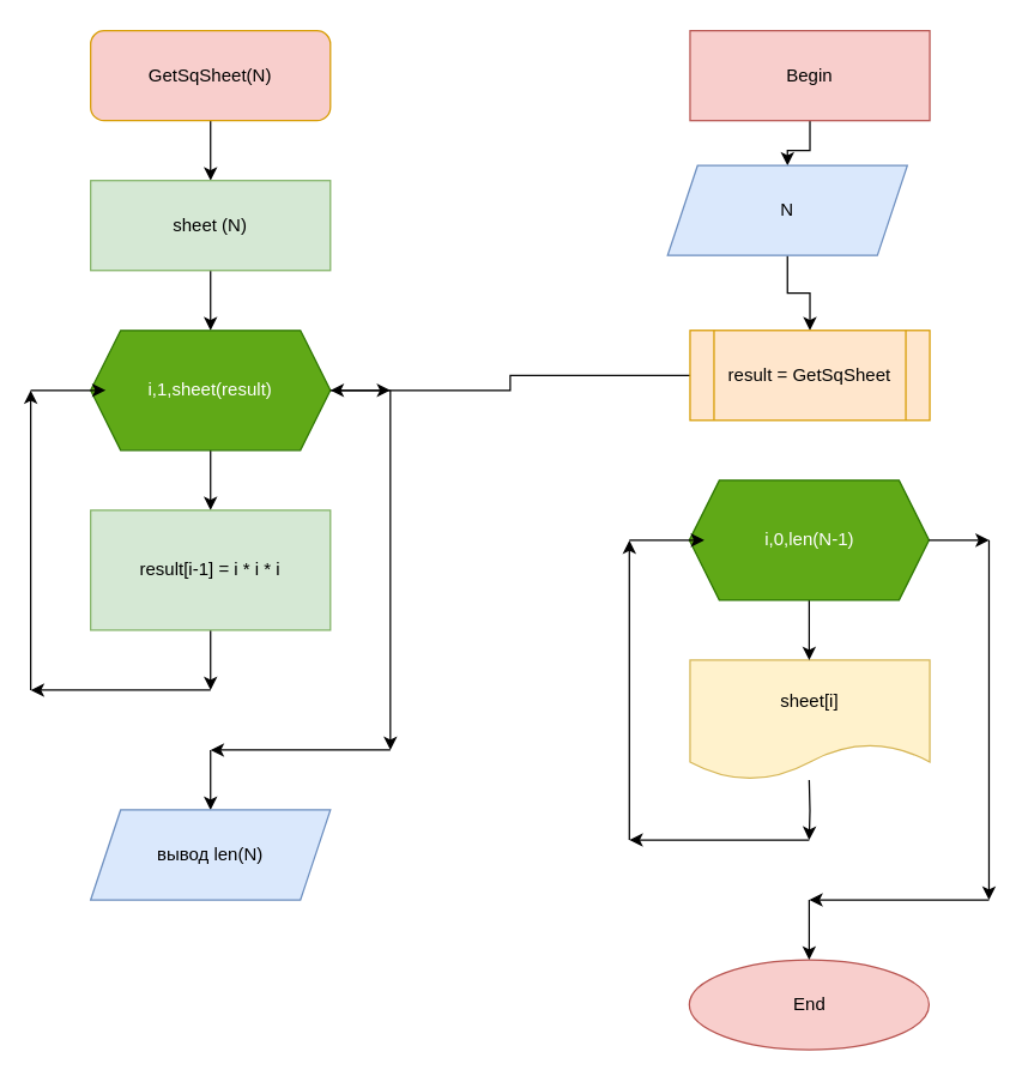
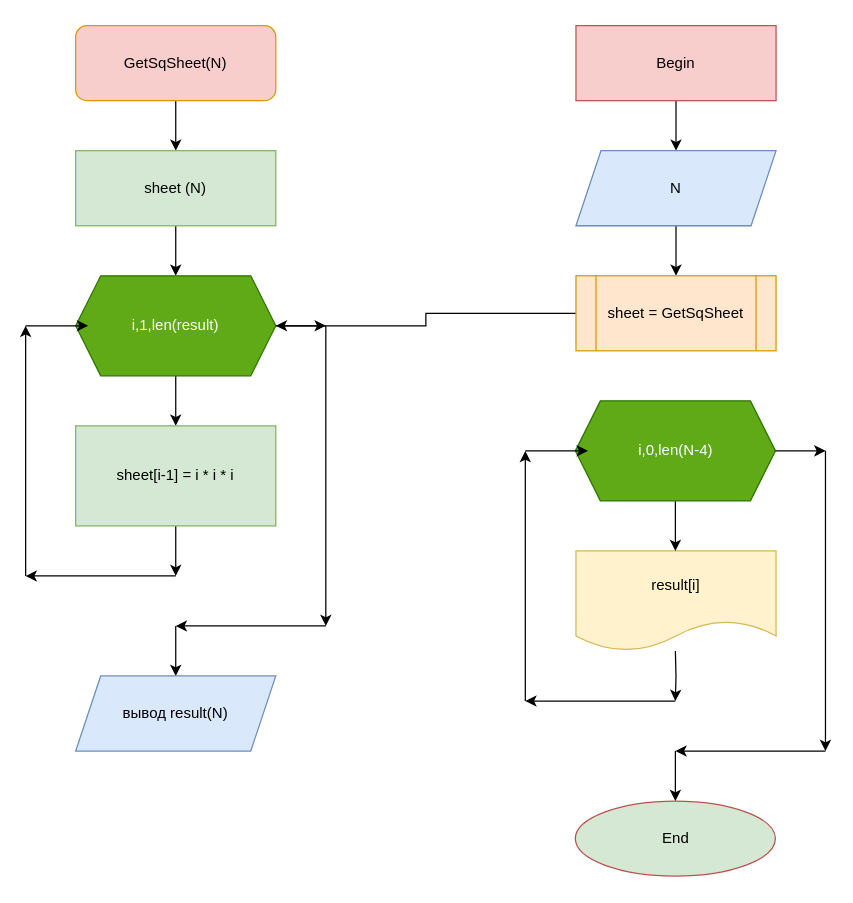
  <mxCell id="0" />
  <mxCell id="1" parent="0" />
  <mxCell id="2" style="edgeStyle=orthogonalEdgeStyle;rounded=0;orthogonalLoop=1;jettySize=auto;html=1;entryX=0.5;entryY=0;entryDx=0;entryDy=0;" edge="1" parent="1" source="3" target="5"><mxGeometry relative="1" as="geometry" /></mxCell>
  <mxCell id="3" value="Begin" style="whiteSpace=wrap;html=1;fillColor=#f8cecc;strokeColor=#b85450;rounded=0;" vertex="1" parent="1"><mxGeometry x="460" y="20" width="160" height="60" as="geometry" /></mxCell>
  <mxCell id="4" style="edgeStyle=orthogonalEdgeStyle;rounded=0;orthogonalLoop=1;jettySize=auto;html=1;entryX=0.5;entryY=0;entryDx=0;entryDy=0;" edge="1" parent="1" source="5" target="7"><mxGeometry relative="1" as="geometry" /></mxCell>
- <mxCell id="5" value="N" style="shape=parallelogram;perimeter=parallelogramPerimeter;whiteSpace=wrap;html=1;fixedSize=1;fillColor=#dae8fc;strokeColor=#6c8ebf;" vertex="1" parent="1"><mxGeometry x="445" y="110" width="160" height="60" as="geometry" /></mxCell>
+ <mxCell id="5" value="N" style="shape=parallelogram;perimeter=parallelogramPerimeter;whiteSpace=wrap;html=1;fixedSize=1;fillColor=#dae8fc;strokeColor=#6c8ebf;" vertex="1" parent="1"><mxGeometry x="460" y="120" width="160" height="60" as="geometry" /></mxCell>
  <mxCell id="6" style="edgeStyle=orthogonalEdgeStyle;rounded=0;orthogonalLoop=1;jettySize=auto;html=1;fontFamily=Helvetica;" edge="1" parent="1" source="7" target="15"><mxGeometry relative="1" as="geometry" /></mxCell>
- <mxCell id="7" value="result = GetSqSheet" style="shape=process;whiteSpace=wrap;html=1;backgroundOutline=1;fillColor=#ffe6cc;strokeColor=#d79b00;" vertex="1" parent="1"><mxGeometry x="460" y="220" width="160" height="60" as="geometry" /></mxCell>
+ <mxCell id="7" value="sheet = GetSqSheet" style="shape=process;whiteSpace=wrap;html=1;backgroundOutline=1;fillColor=#ffe6cc;strokeColor=#d79b00;" vertex="1" parent="1"><mxGeometry x="460" y="220" width="160" height="60" as="geometry" /></mxCell>
  <mxCell id="8" style="edgeStyle=orthogonalEdgeStyle;rounded=0;orthogonalLoop=1;jettySize=auto;html=1;entryX=0.5;entryY=0;entryDx=0;entryDy=0;" edge="1" parent="1" source="9"><mxGeometry relative="1" as="geometry"><mxPoint x="140" y="120" as="targetPoint" /></mxGeometry></mxCell>
  <mxCell id="9" value="GetSqSheet(N)" style="rounded=1;whiteSpace=wrap;html=1;fillColor=#f8cecc;strokeColor=#d79b00;" vertex="1" parent="1"><mxGeometry x="60" y="20" width="160" height="60" as="geometry" /></mxCell>
- <mxCell id="10" value="sheet[i]" style="shape=document;whiteSpace=wrap;html=1;boundedLbl=1;fillColor=#fff2cc;strokeColor=#d6b656;" vertex="1" parent="1"><mxGeometry x="460" y="440" width="160" height="80" as="geometry" /></mxCell>
- <mxCell id="11" value="End" style="ellipse;whiteSpace=wrap;html=1;fillColor=#f8cecc;strokeColor=#b85450;" vertex="1" parent="1"><mxGeometry x="459.5" y="640" width="160" height="60" as="geometry" /></mxCell>
+ <mxCell id="10" value="result[i]" style="shape=document;whiteSpace=wrap;html=1;boundedLbl=1;fillColor=#fff2cc;strokeColor=#d6b656;" vertex="1" parent="1"><mxGeometry x="460" y="440" width="160" height="80" as="geometry" /></mxCell>
+ <mxCell id="11" value="End" style="ellipse;whiteSpace=wrap;html=1;fillColor=#d5e8d4;strokeColor=#b85450;" vertex="1" parent="1"><mxGeometry x="459.5" y="640" width="160" height="60" as="geometry" /></mxCell>
  <mxCell id="12" style="edgeStyle=orthogonalEdgeStyle;rounded=0;orthogonalLoop=1;jettySize=auto;html=1;fontFamily=Helvetica;" edge="1" parent="1" source="13"><mxGeometry relative="1" as="geometry"><mxPoint x="140" y="220" as="targetPoint" /></mxGeometry></mxCell>
  <mxCell id="13" value="sheet (N)" style="rounded=0;whiteSpace=wrap;html=1;fillColor=#d5e8d4;strokeColor=#82b366;" vertex="1" parent="1"><mxGeometry x="60" y="120" width="160" height="60" as="geometry" /></mxCell>
  <mxCell id="14" style="edgeStyle=orthogonalEdgeStyle;rounded=0;orthogonalLoop=1;jettySize=auto;html=1;fontFamily=Helvetica;" edge="1" parent="1" source="15"><mxGeometry relative="1" as="geometry"><mxPoint x="140" y="340" as="targetPoint" /></mxGeometry></mxCell>
- <mxCell id="15" value="i,1,sheet(result)" style="shape=hexagon;perimeter=hexagonPerimeter2;whiteSpace=wrap;html=1;fixedSize=1;fontFamily=Helvetica;fillColor=#60a917;fontColor=#ffffff;strokeColor=#2D7600;" vertex="1" parent="1"><mxGeometry x="60" y="220" width="160" height="80" as="geometry" /></mxCell>
+ <mxCell id="15" value="i,1,len(result)" style="shape=hexagon;perimeter=hexagonPerimeter2;whiteSpace=wrap;html=1;fixedSize=1;fontFamily=Helvetica;fillColor=#60a917;fontColor=#ffffff;strokeColor=#2D7600;" vertex="1" parent="1"><mxGeometry x="60" y="220" width="160" height="80" as="geometry" /></mxCell>
  <mxCell id="16" style="edgeStyle=orthogonalEdgeStyle;rounded=0;orthogonalLoop=1;jettySize=auto;html=1;fontFamily=Helvetica;" edge="1" parent="1" source="17"><mxGeometry relative="1" as="geometry"><mxPoint x="140" y="460" as="targetPoint" /></mxGeometry></mxCell>
- <mxCell id="17" value="result[i-1] = i * i * i" style="rounded=0;whiteSpace=wrap;html=1;fontFamily=Helvetica;fillColor=#d5e8d4;strokeColor=#82b366;" vertex="1" parent="1"><mxGeometry x="60" y="340" width="160" height="80" as="geometry" /></mxCell>
+ <mxCell id="17" value="sheet[i-1] = i * i * i" style="rounded=0;whiteSpace=wrap;html=1;fontFamily=Helvetica;fillColor=#d5e8d4;strokeColor=#82b366;" vertex="1" parent="1"><mxGeometry x="60" y="340" width="160" height="80" as="geometry" /></mxCell>
  <mxCell id="18" value="" style="endArrow=classic;html=1;rounded=0;fontFamily=Helvetica;" edge="1" parent="1"><mxGeometry width="50" height="50" relative="1" as="geometry"><mxPoint x="140" y="460" as="sourcePoint" /><mxPoint x="20" y="460" as="targetPoint" /></mxGeometry></mxCell>
  <mxCell id="19" value="" style="endArrow=classic;html=1;rounded=0;fontFamily=Helvetica;" edge="1" parent="1"><mxGeometry width="50" height="50" relative="1" as="geometry"><mxPoint x="20" y="460" as="sourcePoint" /><mxPoint x="20" y="260" as="targetPoint" /></mxGeometry></mxCell>
  <mxCell id="20" value="" style="endArrow=classic;html=1;rounded=0;fontFamily=Helvetica;" edge="1" parent="1"><mxGeometry width="50" height="50" relative="1" as="geometry"><mxPoint x="20" y="260" as="sourcePoint" /><mxPoint x="70" y="260" as="targetPoint" /></mxGeometry></mxCell>
  <mxCell id="21" value="" style="endArrow=classic;html=1;rounded=0;fontFamily=Helvetica;exitX=1;exitY=0.5;exitDx=0;exitDy=0;" edge="1" parent="1" source="15"><mxGeometry width="50" height="50" relative="1" as="geometry"><mxPoint x="430" y="380" as="sourcePoint" /><mxPoint x="260" y="260" as="targetPoint" /></mxGeometry></mxCell>
  <mxCell id="22" value="" style="endArrow=classic;html=1;rounded=0;fontFamily=Helvetica;" edge="1" parent="1"><mxGeometry width="50" height="50" relative="1" as="geometry"><mxPoint x="260" y="260" as="sourcePoint" /><mxPoint x="260" y="500" as="targetPoint" /></mxGeometry></mxCell>
  <mxCell id="23" value="" style="endArrow=classic;html=1;rounded=0;fontFamily=Helvetica;" edge="1" parent="1"><mxGeometry width="50" height="50" relative="1" as="geometry"><mxPoint x="260" y="500" as="sourcePoint" /><mxPoint x="140" y="500" as="targetPoint" /></mxGeometry></mxCell>
  <mxCell id="24" value="" style="endArrow=classic;html=1;rounded=0;fontFamily=Helvetica;" edge="1" parent="1"><mxGeometry width="50" height="50" relative="1" as="geometry"><mxPoint x="140" y="500" as="sourcePoint" /><mxPoint x="140" y="540" as="targetPoint" /></mxGeometry></mxCell>
- <mxCell id="25" value="вывод len(N)" style="shape=parallelogram;perimeter=parallelogramPerimeter;whiteSpace=wrap;html=1;fixedSize=1;fontFamily=Helvetica;fillColor=#dae8fc;strokeColor=#6c8ebf;" vertex="1" parent="1"><mxGeometry x="60" y="540" width="160" height="60" as="geometry" /></mxCell>
+ <mxCell id="25" value="вывод result(N)" style="shape=parallelogram;perimeter=parallelogramPerimeter;whiteSpace=wrap;html=1;fixedSize=1;fontFamily=Helvetica;fillColor=#dae8fc;strokeColor=#6c8ebf;" vertex="1" parent="1"><mxGeometry x="60" y="540" width="160" height="60" as="geometry" /></mxCell>
  <mxCell id="26" style="edgeStyle=orthogonalEdgeStyle;rounded=0;orthogonalLoop=1;jettySize=auto;html=1;fontFamily=Helvetica;" edge="1" parent="1" source="27"><mxGeometry relative="1" as="geometry"><mxPoint x="539.5" y="440" as="targetPoint" /></mxGeometry></mxCell>
- <mxCell id="27" value="i,0,len(N-1)" style="shape=hexagon;perimeter=hexagonPerimeter2;whiteSpace=wrap;html=1;fixedSize=1;fontFamily=Helvetica;fillColor=#60a917;fontColor=#ffffff;strokeColor=#2D7600;" vertex="1" parent="1"><mxGeometry x="459.5" y="320" width="160" height="80" as="geometry" /></mxCell>
+ <mxCell id="27" value="i,0,len(N-4)" style="shape=hexagon;perimeter=hexagonPerimeter2;whiteSpace=wrap;html=1;fixedSize=1;fontFamily=Helvetica;fillColor=#60a917;fontColor=#ffffff;strokeColor=#2D7600;" vertex="1" parent="1"><mxGeometry x="459.5" y="320" width="160" height="80" as="geometry" /></mxCell>
  <mxCell id="28" style="edgeStyle=orthogonalEdgeStyle;rounded=0;orthogonalLoop=1;jettySize=auto;html=1;fontFamily=Helvetica;" edge="1" parent="1"><mxGeometry relative="1" as="geometry"><mxPoint x="539.5" y="560" as="targetPoint" /><mxPoint x="539.5" y="520" as="sourcePoint" /></mxGeometry></mxCell>
  <mxCell id="29" value="" style="endArrow=classic;html=1;rounded=0;fontFamily=Helvetica;" edge="1" parent="1"><mxGeometry width="50" height="50" relative="1" as="geometry"><mxPoint x="539.5" y="560" as="sourcePoint" /><mxPoint x="419.5" y="560" as="targetPoint" /></mxGeometry></mxCell>
  <mxCell id="30" value="" style="endArrow=classic;html=1;rounded=0;fontFamily=Helvetica;" edge="1" parent="1"><mxGeometry width="50" height="50" relative="1" as="geometry"><mxPoint x="419.5" y="560" as="sourcePoint" /><mxPoint x="419.5" y="360" as="targetPoint" /></mxGeometry></mxCell>
  <mxCell id="31" value="" style="endArrow=classic;html=1;rounded=0;fontFamily=Helvetica;" edge="1" parent="1"><mxGeometry width="50" height="50" relative="1" as="geometry"><mxPoint x="419.5" y="360" as="sourcePoint" /><mxPoint x="469.5" y="360" as="targetPoint" /></mxGeometry></mxCell>
  <mxCell id="32" value="" style="endArrow=classic;html=1;rounded=0;fontFamily=Helvetica;exitX=1;exitY=0.5;exitDx=0;exitDy=0;" edge="1" parent="1" source="27"><mxGeometry width="50" height="50" relative="1" as="geometry"><mxPoint x="829.5" y="480" as="sourcePoint" /><mxPoint x="659.5" y="360" as="targetPoint" /></mxGeometry></mxCell>
  <mxCell id="33" value="" style="endArrow=classic;html=1;rounded=0;fontFamily=Helvetica;" edge="1" parent="1"><mxGeometry width="50" height="50" relative="1" as="geometry"><mxPoint x="659.5" y="360" as="sourcePoint" /><mxPoint x="659.5" y="600" as="targetPoint" /></mxGeometry></mxCell>
  <mxCell id="34" value="" style="endArrow=classic;html=1;rounded=0;fontFamily=Helvetica;" edge="1" parent="1"><mxGeometry width="50" height="50" relative="1" as="geometry"><mxPoint x="659.5" y="600" as="sourcePoint" /><mxPoint x="539.5" y="600" as="targetPoint" /></mxGeometry></mxCell>
  <mxCell id="35" value="" style="endArrow=classic;html=1;rounded=0;fontFamily=Helvetica;" edge="1" parent="1"><mxGeometry width="50" height="50" relative="1" as="geometry"><mxPoint x="539.5" y="600" as="sourcePoint" /><mxPoint x="539.5" y="640" as="targetPoint" /></mxGeometry></mxCell>
